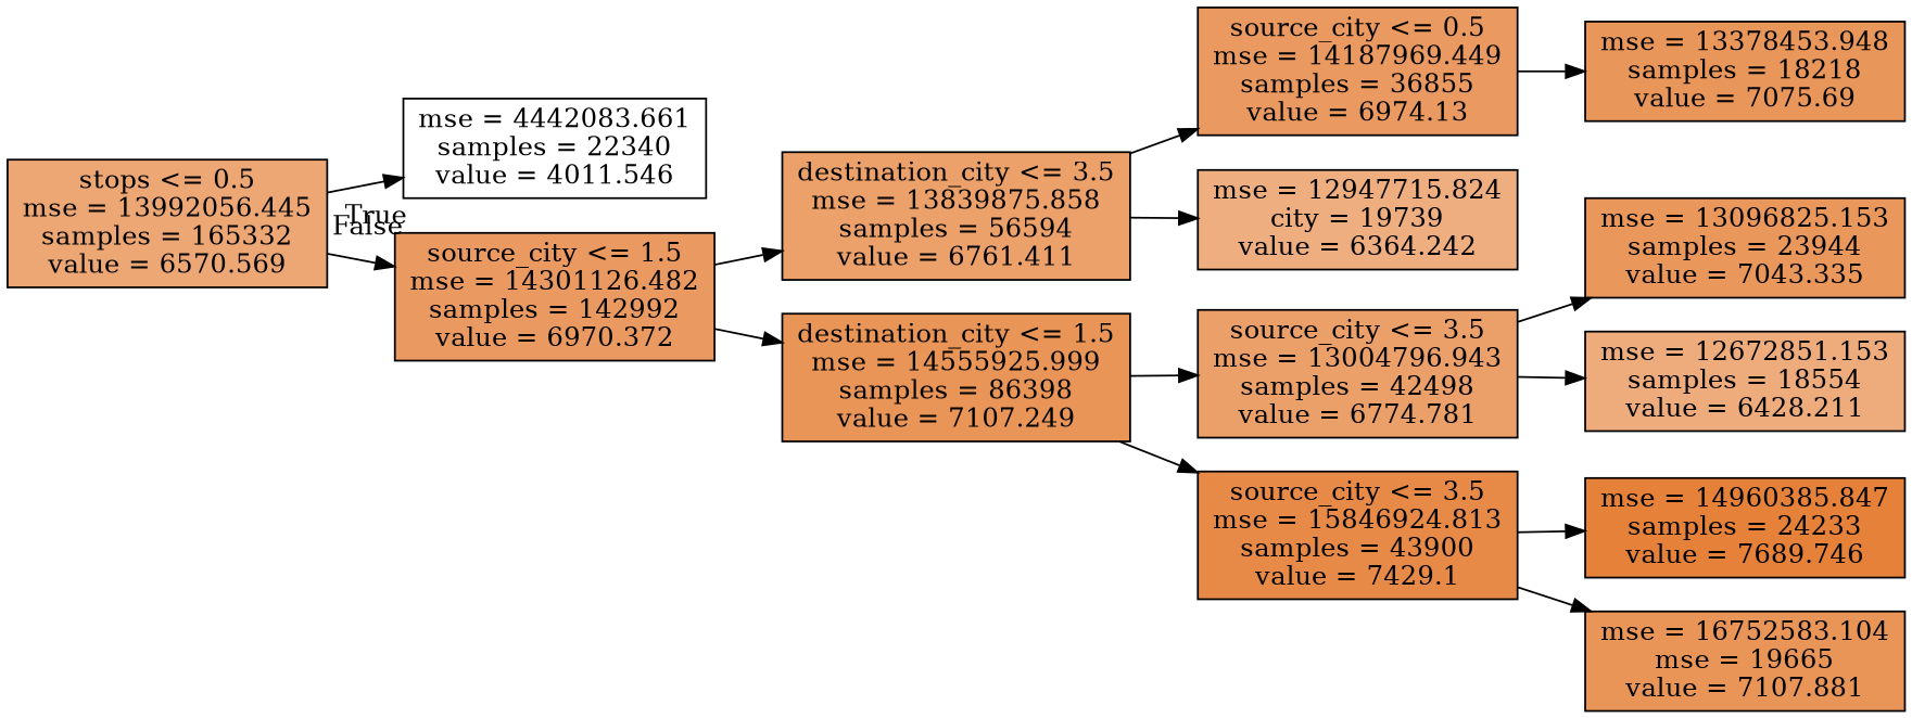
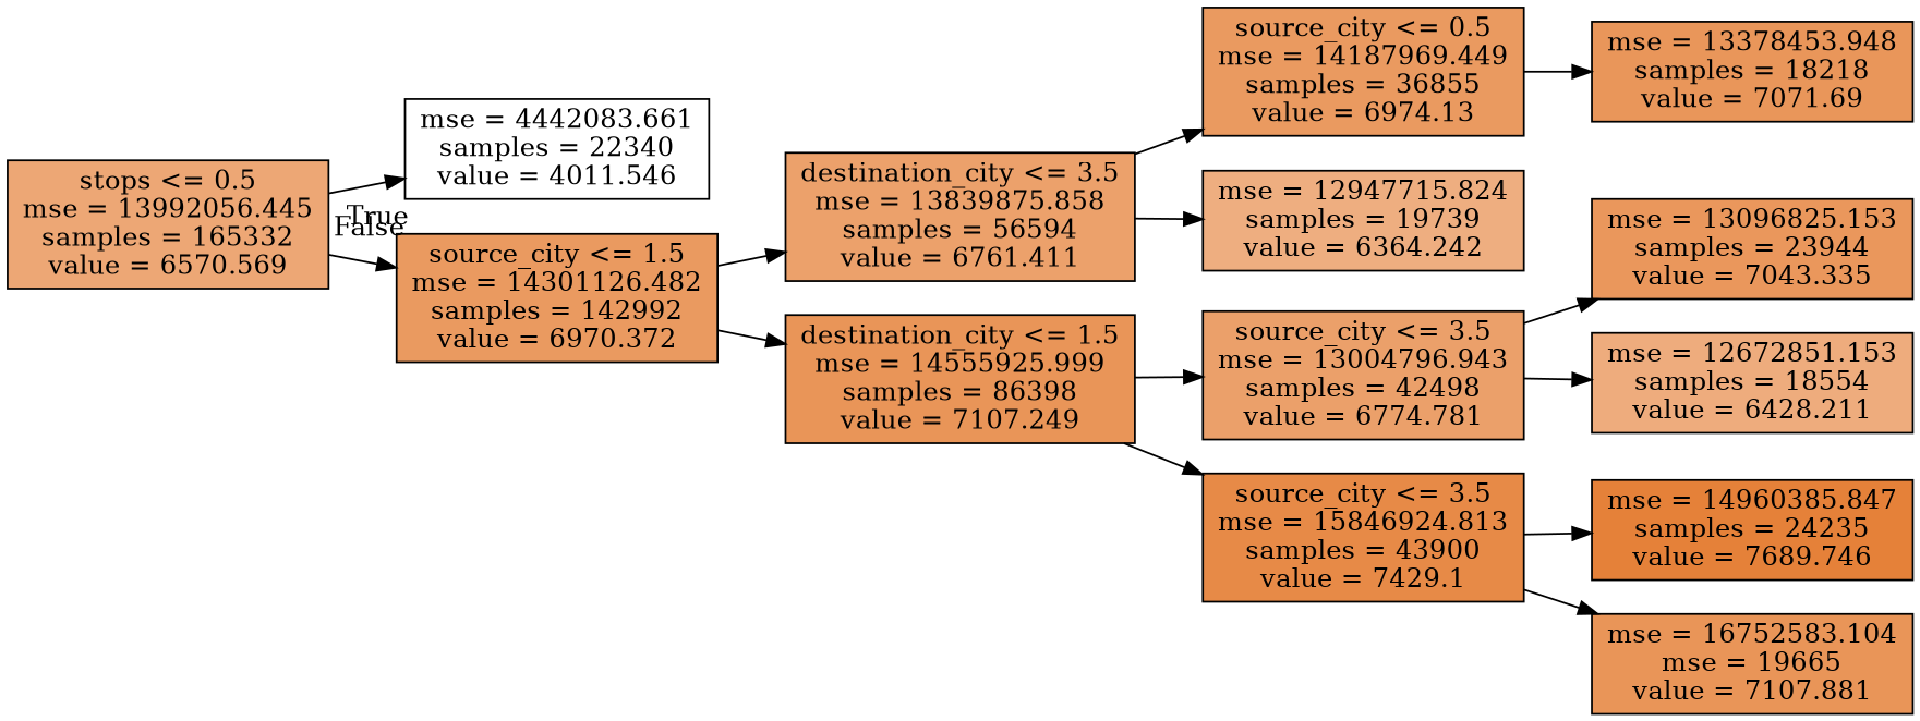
  digraph {
    rankdir=LR
    node [color=black fillcolor="#ea9a60" shape=box style=filled]
    n1 [fillcolor="#eda775" label="stops <= 0.5\nmse = 13992056.445\nsamples = 165332\nvalue = 6570.569"]
    n2 [fillcolor="#ffffff" label="mse = 4442083.661\nsamples = 22340\nvalue = 4011.546"]
    n3 [label="source_city <= 1.5\nmse = 14301126.482\nsamples = 142992\nvalue = 6970.372"]
    n4 [fillcolor="#eca16b" label="destination_city <= 3.5\nmse = 13839875.858\nsamples = 56594\nvalue = 6761.411"]
    n5 [fillcolor="#e99558" label="destination_city <= 1.5\nmse = 14555925.999\nsamples = 86398\nvalue = 7107.249"]
    n6 [label="source_city <= 0.5\nmse = 14187969.449\nsamples = 36855\nvalue = 6974.13"]
-   n7 [fillcolor="#eeae80" label="mse = 12947715.824\ncity = 19739\nvalue = 6364.242"]
+   n7 [fillcolor="#eeae80" label="mse = 12947715.824\nsamples = 19739\nvalue = 6364.242"]
    n8 [fillcolor="#eba06a" label="source_city <= 3.5\nmse = 13004796.943\nsamples = 42498\nvalue = 6774.781"]
    n9 [fillcolor="#e78a47" label="source_city <= 3.5\nmse = 15846924.813\nsamples = 43900\nvalue = 7429.1"]
-   n10 [fillcolor="#e9965a" label="mse = 13378453.948\nsamples = 18218\nvalue = 7075.69"]
+   n10 [fillcolor="#e9965a" label="mse = 13378453.948\nsamples = 18218\nvalue = 7071.69"]
    n11 [fillcolor="#ea975c" label="mse = 13096825.153\nsamples = 23944\nvalue = 7043.335"]
    n12 [fillcolor="#eeac7d" label="mse = 12672851.153\nsamples = 18554\nvalue = 6428.211"]
-   n13 [fillcolor="#e58139" label="mse = 14960385.847\nsamples = 24233\nvalue = 7689.746"]
+   n13 [fillcolor="#e58139" label="mse = 14960385.847\nsamples = 24235\nvalue = 7689.746"]
    n14 [fillcolor="#e99558" label="mse = 16752583.104\nmse = 19665\nvalue = 7107.881"]
    n1 -> n2 [headlabel=True labelangle=45 labeldistance=2.5]
    n1 -> n3 [headlabel=False labelangle=-45 labeldistance=2.5]
    n3 -> n4
    n3 -> n5
    n4 -> n6
    n4 -> n7
    n5 -> n8
    n5 -> n9
    n6 -> n10
    n8 -> n11
    n8 -> n12
    n9 -> n13
    n9 -> n14
  }
